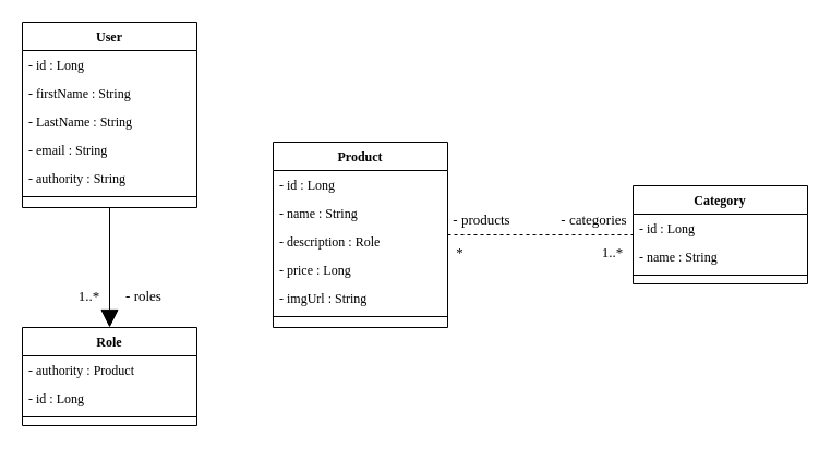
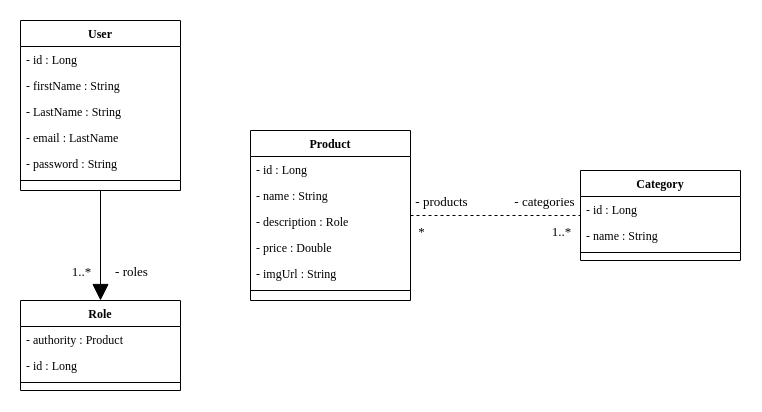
  <mxCell id="0" />
  <mxCell id="1" parent="0" />
  <mxCell id="2" value="Role" style="swimlane;fontStyle=1;align=center;verticalAlign=top;childLayout=stackLayout;horizontal=1;startSize=26;horizontalStack=0;resizeParent=1;resizeLast=0;collapsible=1;marginBottom=0;rounded=0;shadow=0;strokeWidth=1;fontFamily=Tahoma;" parent="1" vertex="1"><mxGeometry x="20" y="300" width="160" height="90" as="geometry"><mxRectangle x="130" y="380" width="160" height="26" as="alternateBounds" /></mxGeometry></mxCell>
  <mxCell id="3" value="- authority : Product" style="text;align=left;verticalAlign=top;spacingLeft=4;spacingRight=4;overflow=hidden;rotatable=0;points=[[0,0.5],[1,0.5]];portConstraint=eastwest;rounded=0;fontFamily=Tahoma;" parent="2" vertex="1"><mxGeometry y="26" width="160" height="26" as="geometry" /></mxCell>
  <mxCell id="4" value="- id : Long" style="text;align=left;verticalAlign=top;spacingLeft=4;spacingRight=4;overflow=hidden;rotatable=0;points=[[0,0.5],[1,0.5]];portConstraint=eastwest;rounded=0;shadow=0;html=0;fontFamily=Tahoma;" parent="2" vertex="1"><mxGeometry y="52" width="160" height="26" as="geometry" /></mxCell>
  <mxCell id="5" value="" style="line;html=1;strokeWidth=1;align=left;verticalAlign=middle;spacingTop=-1;spacingLeft=3;spacingRight=3;rotatable=0;labelPosition=right;points=[];portConstraint=eastwest;rounded=0;fontFamily=Tahoma;" parent="2" vertex="1"><mxGeometry y="78" width="160" height="8" as="geometry" /></mxCell>
  <mxCell id="6" style="edgeStyle=orthogonalEdgeStyle;rounded=0;orthogonalLoop=1;jettySize=auto;html=1;entryX=0.5;entryY=0;entryDx=0;entryDy=0;fontFamily=Tahoma;fontSize=13;endArrow=block;startSize=14;endSize=14;" edge="1" parent="1" source="9" target="2"><mxGeometry relative="1" as="geometry" /></mxCell>
  <mxCell id="7" value="1..*" style="edgeLabel;html=1;align=center;verticalAlign=middle;resizable=0;points=[];fontSize=13;fontFamily=Tahoma;" vertex="1" connectable="0" parent="6"><mxGeometry x="0.018" relative="1" as="geometry"><mxPoint x="-20" y="24" as="offset" /></mxGeometry></mxCell>
  <mxCell id="8" value="- roles" style="edgeLabel;html=1;align=center;verticalAlign=middle;resizable=0;points=[];fontSize=13;fontFamily=Tahoma;" vertex="1" connectable="0" parent="6"><mxGeometry x="-0.473" y="-1" relative="1" as="geometry"><mxPoint x="31" y="51" as="offset" /></mxGeometry></mxCell>
  <mxCell id="9" value="User" style="swimlane;fontStyle=1;align=center;verticalAlign=top;childLayout=stackLayout;horizontal=1;startSize=26;horizontalStack=0;resizeParent=1;resizeLast=0;collapsible=1;marginBottom=0;rounded=0;shadow=0;strokeWidth=1;fontFamily=Tahoma;" parent="1" vertex="1"><mxGeometry x="20" y="20" width="160" height="170" as="geometry"><mxRectangle x="550" y="140" width="160" height="26" as="alternateBounds" /></mxGeometry></mxCell>
  <mxCell id="10" value="- id : Long" style="text;align=left;verticalAlign=top;spacingLeft=4;spacingRight=4;overflow=hidden;rotatable=0;points=[[0,0.5],[1,0.5]];portConstraint=eastwest;rounded=0;fontFamily=Tahoma;" parent="9" vertex="1"><mxGeometry y="26" width="160" height="26" as="geometry" /></mxCell>
  <mxCell id="11" value="- firstName : String" style="text;align=left;verticalAlign=top;spacingLeft=4;spacingRight=4;overflow=hidden;rotatable=0;points=[[0,0.5],[1,0.5]];portConstraint=eastwest;rounded=0;shadow=0;html=0;fontFamily=Tahoma;" parent="9" vertex="1"><mxGeometry y="52" width="160" height="26" as="geometry" /></mxCell>
  <mxCell id="12" value="- LastName : String" style="text;align=left;verticalAlign=top;spacingLeft=4;spacingRight=4;overflow=hidden;rotatable=0;points=[[0,0.5],[1,0.5]];portConstraint=eastwest;rounded=0;shadow=0;html=0;fontFamily=Tahoma;" parent="9" vertex="1"><mxGeometry y="78" width="160" height="26" as="geometry" /></mxCell>
- <mxCell id="13" value="- email : String" style="text;align=left;verticalAlign=top;spacingLeft=4;spacingRight=4;overflow=hidden;rotatable=0;points=[[0,0.5],[1,0.5]];portConstraint=eastwest;rounded=0;shadow=0;html=0;fontFamily=Tahoma;" parent="9" vertex="1"><mxGeometry y="104" width="160" height="26" as="geometry" /></mxCell>
- <mxCell id="14" value="- authority : String" style="text;align=left;verticalAlign=top;spacingLeft=4;spacingRight=4;overflow=hidden;rotatable=0;points=[[0,0.5],[1,0.5]];portConstraint=eastwest;rounded=0;shadow=0;html=0;fontFamily=Tahoma;" parent="9" vertex="1"><mxGeometry y="130" width="160" height="26" as="geometry" /></mxCell>
+ <mxCell id="13" value="- email : LastName" style="text;align=left;verticalAlign=top;spacingLeft=4;spacingRight=4;overflow=hidden;rotatable=0;points=[[0,0.5],[1,0.5]];portConstraint=eastwest;rounded=0;shadow=0;html=0;fontFamily=Tahoma;" parent="9" vertex="1"><mxGeometry y="104" width="160" height="26" as="geometry" /></mxCell>
+ <mxCell id="14" value="- password : String" style="text;align=left;verticalAlign=top;spacingLeft=4;spacingRight=4;overflow=hidden;rotatable=0;points=[[0,0.5],[1,0.5]];portConstraint=eastwest;rounded=0;shadow=0;html=0;fontFamily=Tahoma;" parent="9" vertex="1"><mxGeometry y="130" width="160" height="26" as="geometry" /></mxCell>
  <mxCell id="15" value="" style="line;html=1;strokeWidth=1;align=left;verticalAlign=middle;spacingTop=-1;spacingLeft=3;spacingRight=3;rotatable=0;labelPosition=right;points=[];portConstraint=eastwest;rounded=0;fontFamily=Tahoma;" parent="9" vertex="1"><mxGeometry y="156" width="160" height="8" as="geometry" /></mxCell>
  <mxCell id="16" value="Category" style="swimlane;fontStyle=1;align=center;verticalAlign=top;childLayout=stackLayout;horizontal=1;startSize=26;horizontalStack=0;resizeParent=1;resizeLast=0;collapsible=1;marginBottom=0;rounded=0;shadow=0;strokeWidth=1;fontFamily=Tahoma;" vertex="1" parent="1"><mxGeometry x="580" y="170" width="160" height="90" as="geometry"><mxRectangle x="130" y="380" width="160" height="26" as="alternateBounds" /></mxGeometry></mxCell>
  <mxCell id="17" value="- id : Long" style="text;align=left;verticalAlign=top;spacingLeft=4;spacingRight=4;overflow=hidden;rotatable=0;points=[[0,0.5],[1,0.5]];portConstraint=eastwest;rounded=0;fontFamily=Tahoma;" vertex="1" parent="16"><mxGeometry y="26" width="160" height="26" as="geometry" /></mxCell>
  <mxCell id="18" value="- name : String" style="text;align=left;verticalAlign=top;spacingLeft=4;spacingRight=4;overflow=hidden;rotatable=0;points=[[0,0.5],[1,0.5]];portConstraint=eastwest;rounded=0;shadow=0;html=0;fontFamily=Tahoma;" vertex="1" parent="16"><mxGeometry y="52" width="160" height="26" as="geometry" /></mxCell>
  <mxCell id="19" value="" style="line;html=1;strokeWidth=1;align=left;verticalAlign=middle;spacingTop=-1;spacingLeft=3;spacingRight=3;rotatable=0;labelPosition=right;points=[];portConstraint=eastwest;rounded=0;fontFamily=Tahoma;" vertex="1" parent="16"><mxGeometry y="78" width="160" height="8" as="geometry" /></mxCell>
  <mxCell id="20" style="edgeStyle=orthogonalEdgeStyle;rounded=0;orthogonalLoop=1;jettySize=auto;html=1;fontFamily=Tahoma;fontSize=13;endArrow=none;startSize=14;endSize=14;startArrow=none;startFill=0;endFill=0;dashed=1;" edge="1" parent="1" source="25" target="16"><mxGeometry relative="1" as="geometry" /></mxCell>
  <mxCell id="21" value="- products" style="edgeLabel;html=1;align=center;verticalAlign=middle;resizable=0;points=[];fontSize=13;fontFamily=Tahoma;" vertex="1" connectable="0" parent="20"><mxGeometry x="-0.388" y="-1" relative="1" as="geometry"><mxPoint x="-22" y="-16" as="offset" /></mxGeometry></mxCell>
  <mxCell id="22" value="*" style="edgeLabel;html=1;align=center;verticalAlign=middle;resizable=0;points=[];fontSize=13;fontFamily=Tahoma;" vertex="1" connectable="0" parent="20"><mxGeometry x="-0.388" relative="1" as="geometry"><mxPoint x="-42" y="15" as="offset" /></mxGeometry></mxCell>
  <mxCell id="23" value="- categories" style="edgeLabel;html=1;align=center;verticalAlign=middle;resizable=0;points=[];fontSize=13;fontFamily=Tahoma;" vertex="1" connectable="0" parent="20"><mxGeometry x="0.294" y="-1" relative="1" as="geometry"><mxPoint x="23" y="-16" as="offset" /></mxGeometry></mxCell>
  <mxCell id="24" value="1..*" style="edgeLabel;html=1;align=center;verticalAlign=middle;resizable=0;points=[];fontSize=13;fontFamily=Tahoma;" vertex="1" connectable="0" parent="20"><mxGeometry x="0.635" y="-1" relative="1" as="geometry"><mxPoint x="11" y="14" as="offset" /></mxGeometry></mxCell>
  <mxCell id="25" value="Product" style="swimlane;fontStyle=1;align=center;verticalAlign=top;childLayout=stackLayout;horizontal=1;startSize=26;horizontalStack=0;resizeParent=1;resizeLast=0;collapsible=1;marginBottom=0;rounded=0;shadow=0;strokeWidth=1;fontFamily=Tahoma;" vertex="1" parent="1"><mxGeometry x="250" y="130" width="160" height="170" as="geometry"><mxRectangle x="550" y="140" width="160" height="26" as="alternateBounds" /></mxGeometry></mxCell>
  <mxCell id="26" value="- id : Long" style="text;align=left;verticalAlign=top;spacingLeft=4;spacingRight=4;overflow=hidden;rotatable=0;points=[[0,0.5],[1,0.5]];portConstraint=eastwest;rounded=0;fontFamily=Tahoma;" vertex="1" parent="25"><mxGeometry y="26" width="160" height="26" as="geometry" /></mxCell>
  <mxCell id="27" value="- name : String" style="text;align=left;verticalAlign=top;spacingLeft=4;spacingRight=4;overflow=hidden;rotatable=0;points=[[0,0.5],[1,0.5]];portConstraint=eastwest;rounded=0;shadow=0;html=0;fontFamily=Tahoma;" vertex="1" parent="25"><mxGeometry y="52" width="160" height="26" as="geometry" /></mxCell>
  <mxCell id="28" value="- description : Role" style="text;align=left;verticalAlign=top;spacingLeft=4;spacingRight=4;overflow=hidden;rotatable=0;points=[[0,0.5],[1,0.5]];portConstraint=eastwest;rounded=0;shadow=0;html=0;fontFamily=Tahoma;" vertex="1" parent="25"><mxGeometry y="78" width="160" height="26" as="geometry" /></mxCell>
- <mxCell id="29" value="- price : Long" style="text;align=left;verticalAlign=top;spacingLeft=4;spacingRight=4;overflow=hidden;rotatable=0;points=[[0,0.5],[1,0.5]];portConstraint=eastwest;rounded=0;shadow=0;html=0;fontFamily=Tahoma;" vertex="1" parent="25"><mxGeometry y="104" width="160" height="26" as="geometry" /></mxCell>
+ <mxCell id="29" value="- price : Double" style="text;align=left;verticalAlign=top;spacingLeft=4;spacingRight=4;overflow=hidden;rotatable=0;points=[[0,0.5],[1,0.5]];portConstraint=eastwest;rounded=0;shadow=0;html=0;fontFamily=Tahoma;" vertex="1" parent="25"><mxGeometry y="104" width="160" height="26" as="geometry" /></mxCell>
  <mxCell id="30" value="- imgUrl : String" style="text;align=left;verticalAlign=top;spacingLeft=4;spacingRight=4;overflow=hidden;rotatable=0;points=[[0,0.5],[1,0.5]];portConstraint=eastwest;rounded=0;shadow=0;html=0;fontFamily=Tahoma;" vertex="1" parent="25"><mxGeometry y="130" width="160" height="26" as="geometry" /></mxCell>
  <mxCell id="31" value="" style="line;html=1;strokeWidth=1;align=left;verticalAlign=middle;spacingTop=-1;spacingLeft=3;spacingRight=3;rotatable=0;labelPosition=right;points=[];portConstraint=eastwest;rounded=0;fontFamily=Tahoma;" vertex="1" parent="25"><mxGeometry y="156" width="160" height="8" as="geometry" /></mxCell>
